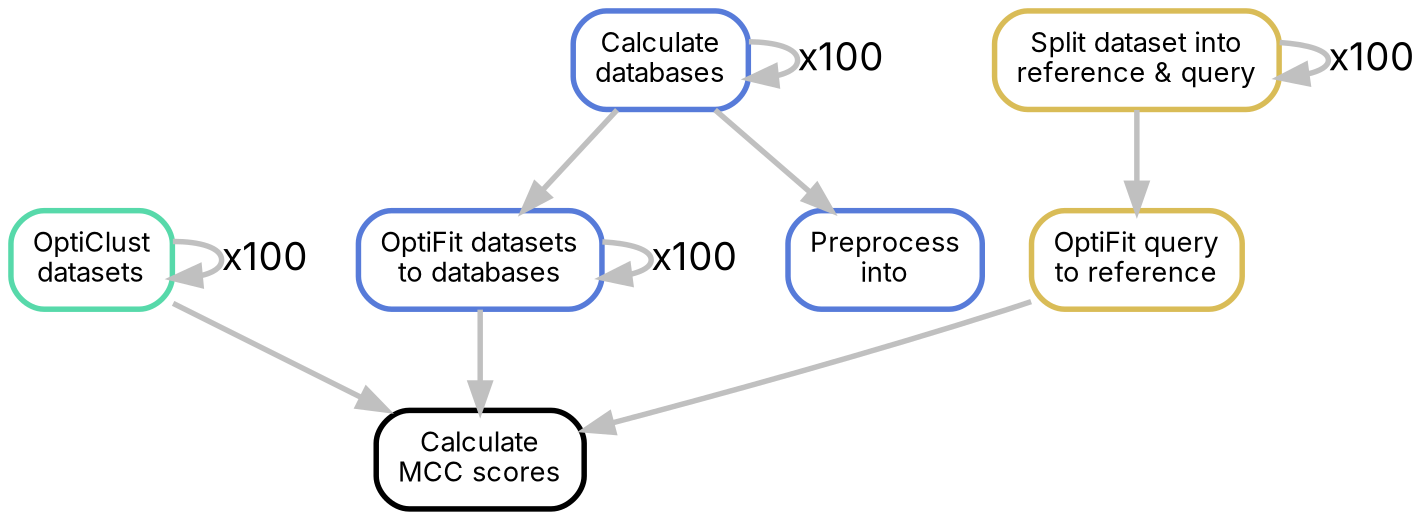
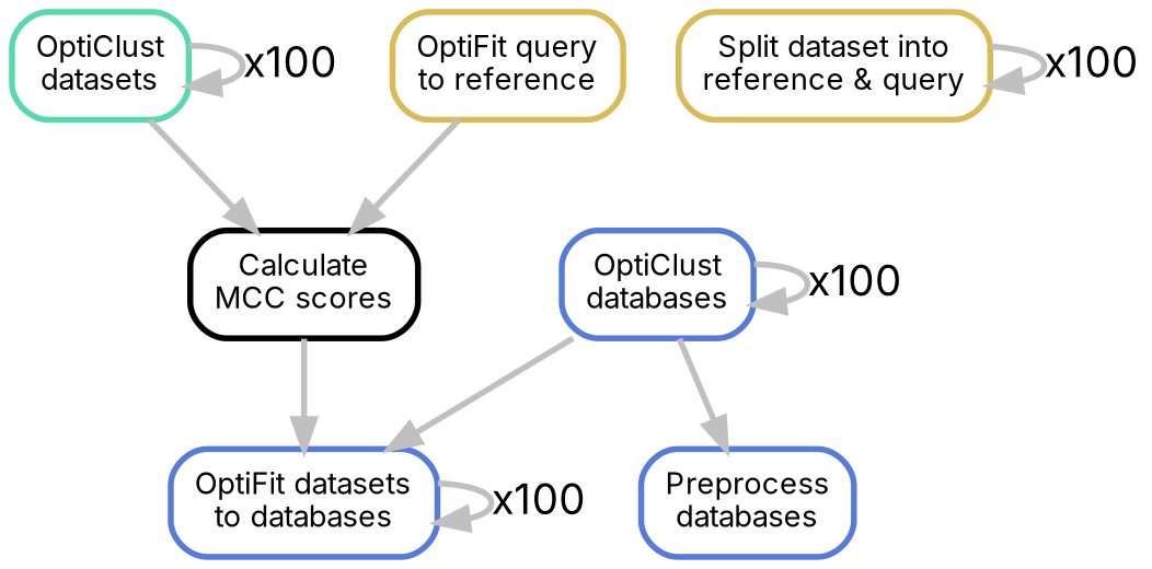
  digraph {
    bgcolor=white
    fontname=Inter
    node [color="0.62 0.6 0.85" fontname=Inter fontsize=10 penwidth=2 shape=box style=rounded]
    edge [color=grey fontname=Inter penwidth=2]
    n1 [color="0.44 0.6 0.85" label="OptiClust\ndatasets"]
    n2 [label="Calculate\nMCC scores" color=""]
    n3 [label="OptiFit datasets\nto databases"]
    n4 [color="0.13 0.6 0.85" label="Split dataset into\nreference & query"]
    n5 [color="0.13 0.6 0.85" label="OptiFit query\nto reference"]
-   n6 [label="Preprocess\ninto"]
-   n7 [label="Calculate\ndatabases"]
+   n6 [label="Preprocess\ndatabases"]
+   n7 [label="OptiClust\ndatabases"]
    n1 -> n1 [label=x100]
    n1 -> n2
-   n3 -> n2
+   n2 -> n3
    n3 -> n3 [label=x100]
    n4 -> n4 [label=x100]
-   n4 -> n5
    n5 -> n2
    n7 -> n3
    n7 -> n6
    n7 -> n7 [label=x100]
  }
